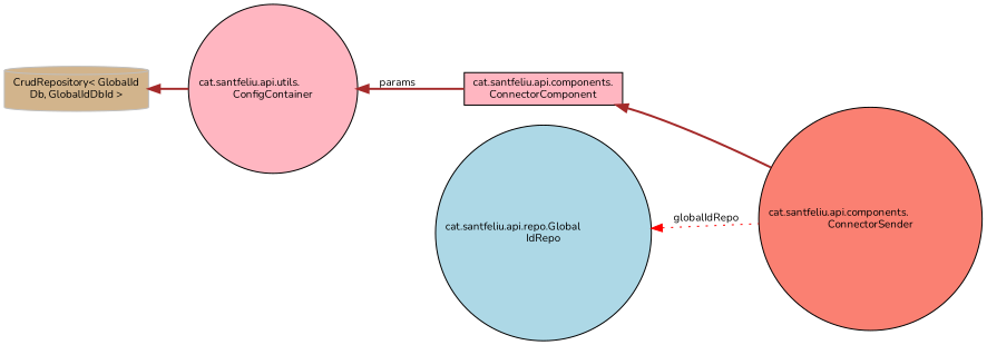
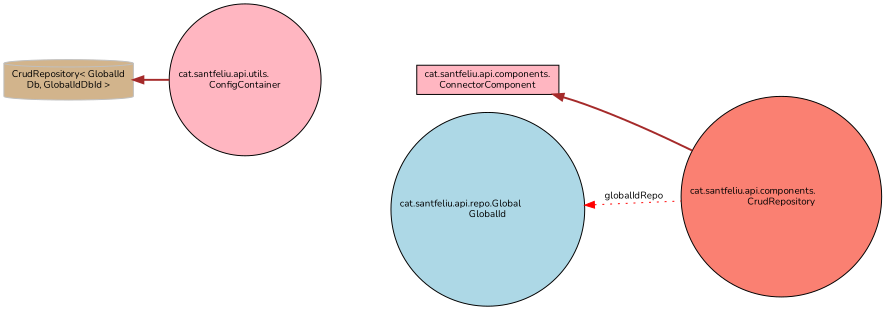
  digraph {
    fontname=Nunito
    rankdir=LR
    node [color=black fillcolor=lightpink fontname=Nunito fontsize=10 shape=circle style=filled]
    edge [color=brown dir=back fontname=Nunito fontsize=10 labelfontname=Helvetica labelfontsize=10 style=bold]
-   n1 [fillcolor=salmon height=0.2 label="cat.santfeliu.api.components.\lConnectorSender" width=0.4]
+   n1 [fillcolor=salmon height=0.2 label="cat.santfeliu.api.components.\lCrudRepository" width=0.4]
    n2 [height=0.2 label="cat.santfeliu.api.components.\lConnectorComponent" shape=box width=0.4]
    n3 [height=0.2 label="cat.santfeliu.api.utils.\lConfigContainer" width=0.4]
-   n4 [fillcolor=lightblue height=0.2 label="cat.santfeliu.api.repo.Global\lIdRepo" width=0.4]
+   n4 [fillcolor=lightblue height=0.2 label="cat.santfeliu.api.repo.Global\lGlobalId" width=0.4]
    n5 [color=grey75 fillcolor=tan height=0.2 label="CrudRepository\< GlobalId\lDb, GlobalIdDbId \>" shape=cylinder width=0.4]
    n2 -> n1
-   n3 -> n2 [label=" params"]
    n4 -> n1 [color=red label=" globalIdRepo" style=dotted]
    n5 -> n3
  }
